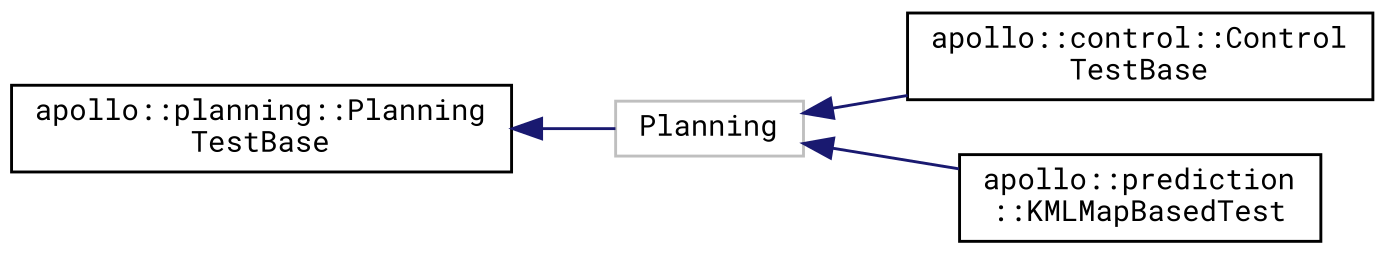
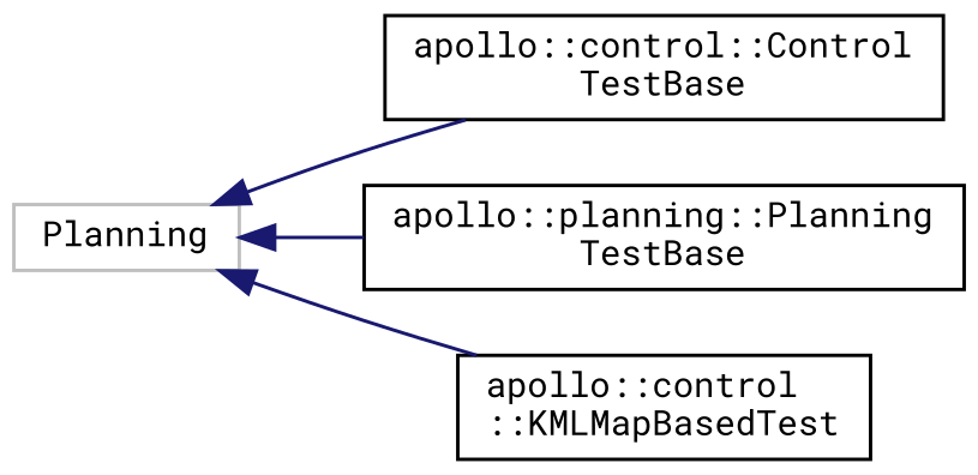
  digraph {
    fontname="Roboto Mono"
    rankdir=LR
    node [color=black fillcolor=white fontname="Roboto Mono" fontsize=10 shape=record style=filled]
    edge [color=midnightblue dir=back fontname="Roboto Mono" fontsize=10 labelfontname=Helvetica labelfontsize=10 style=solid]
    n1 [color=grey75 height=0.2 label=Planning width=0.4]
    n2 [height=0.2 label="apollo::control::Control\lTestBase" width=0.4]
    n3 [height=0.2 label="apollo::planning::Planning\lTestBase" width=0.4]
-   n4 [height=0.2 label="apollo::prediction\l::KMLMapBasedTest" width=0.4]
+   n4 [height=0.2 label="apollo::control\l::KMLMapBasedTest" width=0.4]
    n1 -> n2
-   n3 -> n1
+   n1 -> n3
    n1 -> n4
  }
